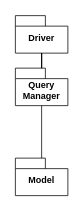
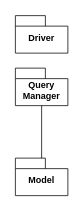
  <mxCell id="0" />
  <mxCell id="1" parent="0" />
  <mxCell id="2" value="Driver" style="shape=folder;fontStyle=1;spacingTop=10;tabWidth=40;tabHeight=14;tabPosition=left;html=1;whiteSpace=wrap;" vertex="1" parent="1"><mxGeometry x="20" y="20" width="70" height="50" as="geometry" /></mxCell>
  <mxCell id="3" value="Query Manager" style="shape=folder;fontStyle=1;spacingTop=10;tabWidth=40;tabHeight=14;tabPosition=left;html=1;whiteSpace=wrap;" vertex="1" parent="1"><mxGeometry x="20" y="90" width="70" height="50" as="geometry" /></mxCell>
  <mxCell id="4" value="Model" style="shape=folder;fontStyle=1;spacingTop=10;tabWidth=40;tabHeight=14;tabPosition=left;html=1;whiteSpace=wrap;" vertex="1" parent="1"><mxGeometry x="20" y="210" width="70" height="50" as="geometry" /></mxCell>
- <mxCell id="5" style="edgeStyle=orthogonalEdgeStyle;rounded=0;orthogonalLoop=1;jettySize=auto;html=1;entryX=0.5;entryY=1;entryDx=0;entryDy=0;entryPerimeter=0;endArrow=none;endFill=0;" edge="1" parent="1" source="3" target="2"><mxGeometry relative="1" as="geometry" /></mxCell>
  <mxCell id="6" style="edgeStyle=orthogonalEdgeStyle;rounded=0;orthogonalLoop=1;jettySize=auto;html=1;entryX=0.5;entryY=1;entryDx=0;entryDy=0;entryPerimeter=0;endArrow=none;endFill=0;" edge="1" parent="1" source="4" target="3"><mxGeometry relative="1" as="geometry" /></mxCell>
